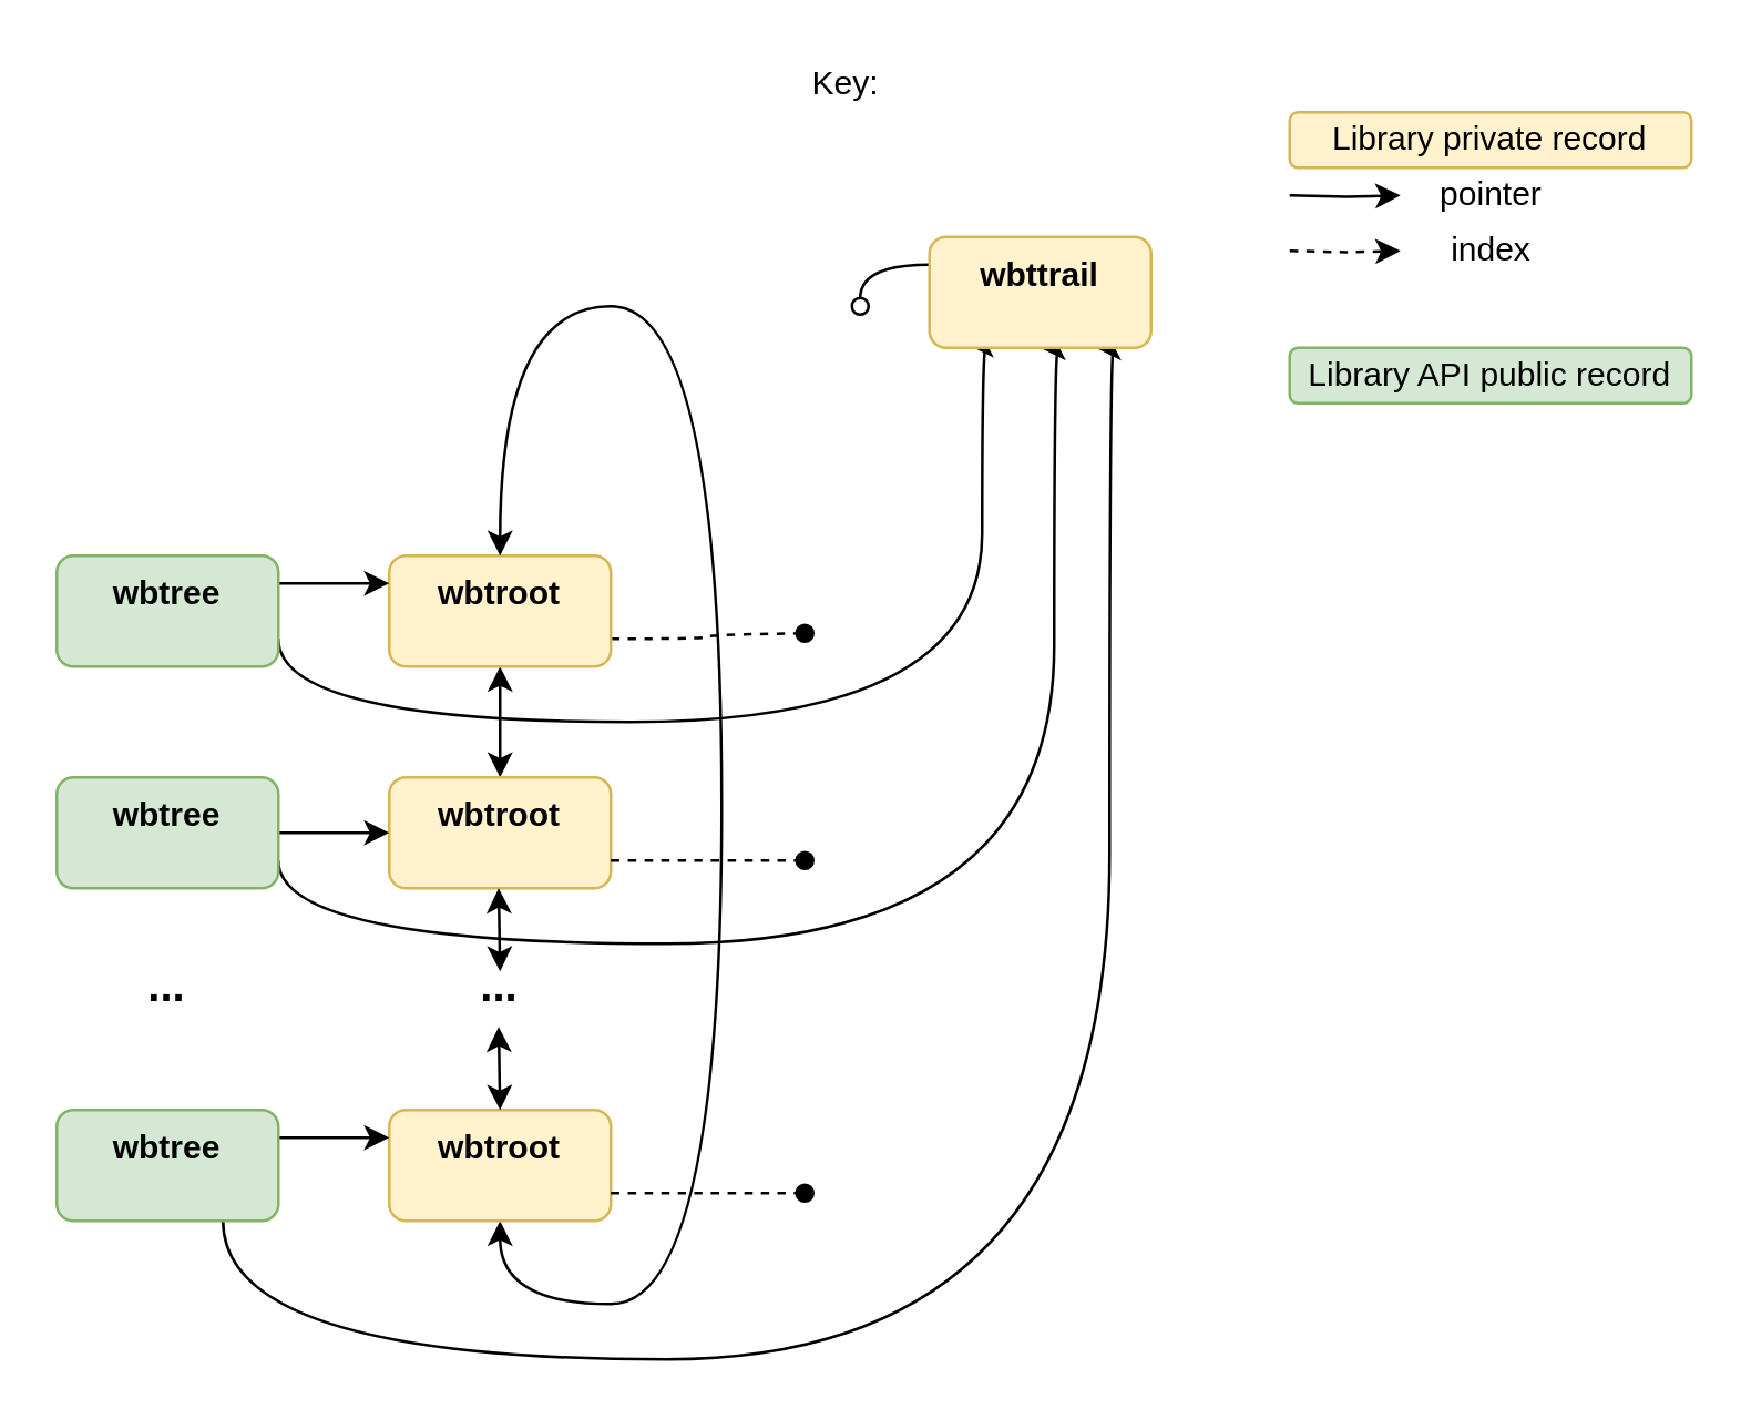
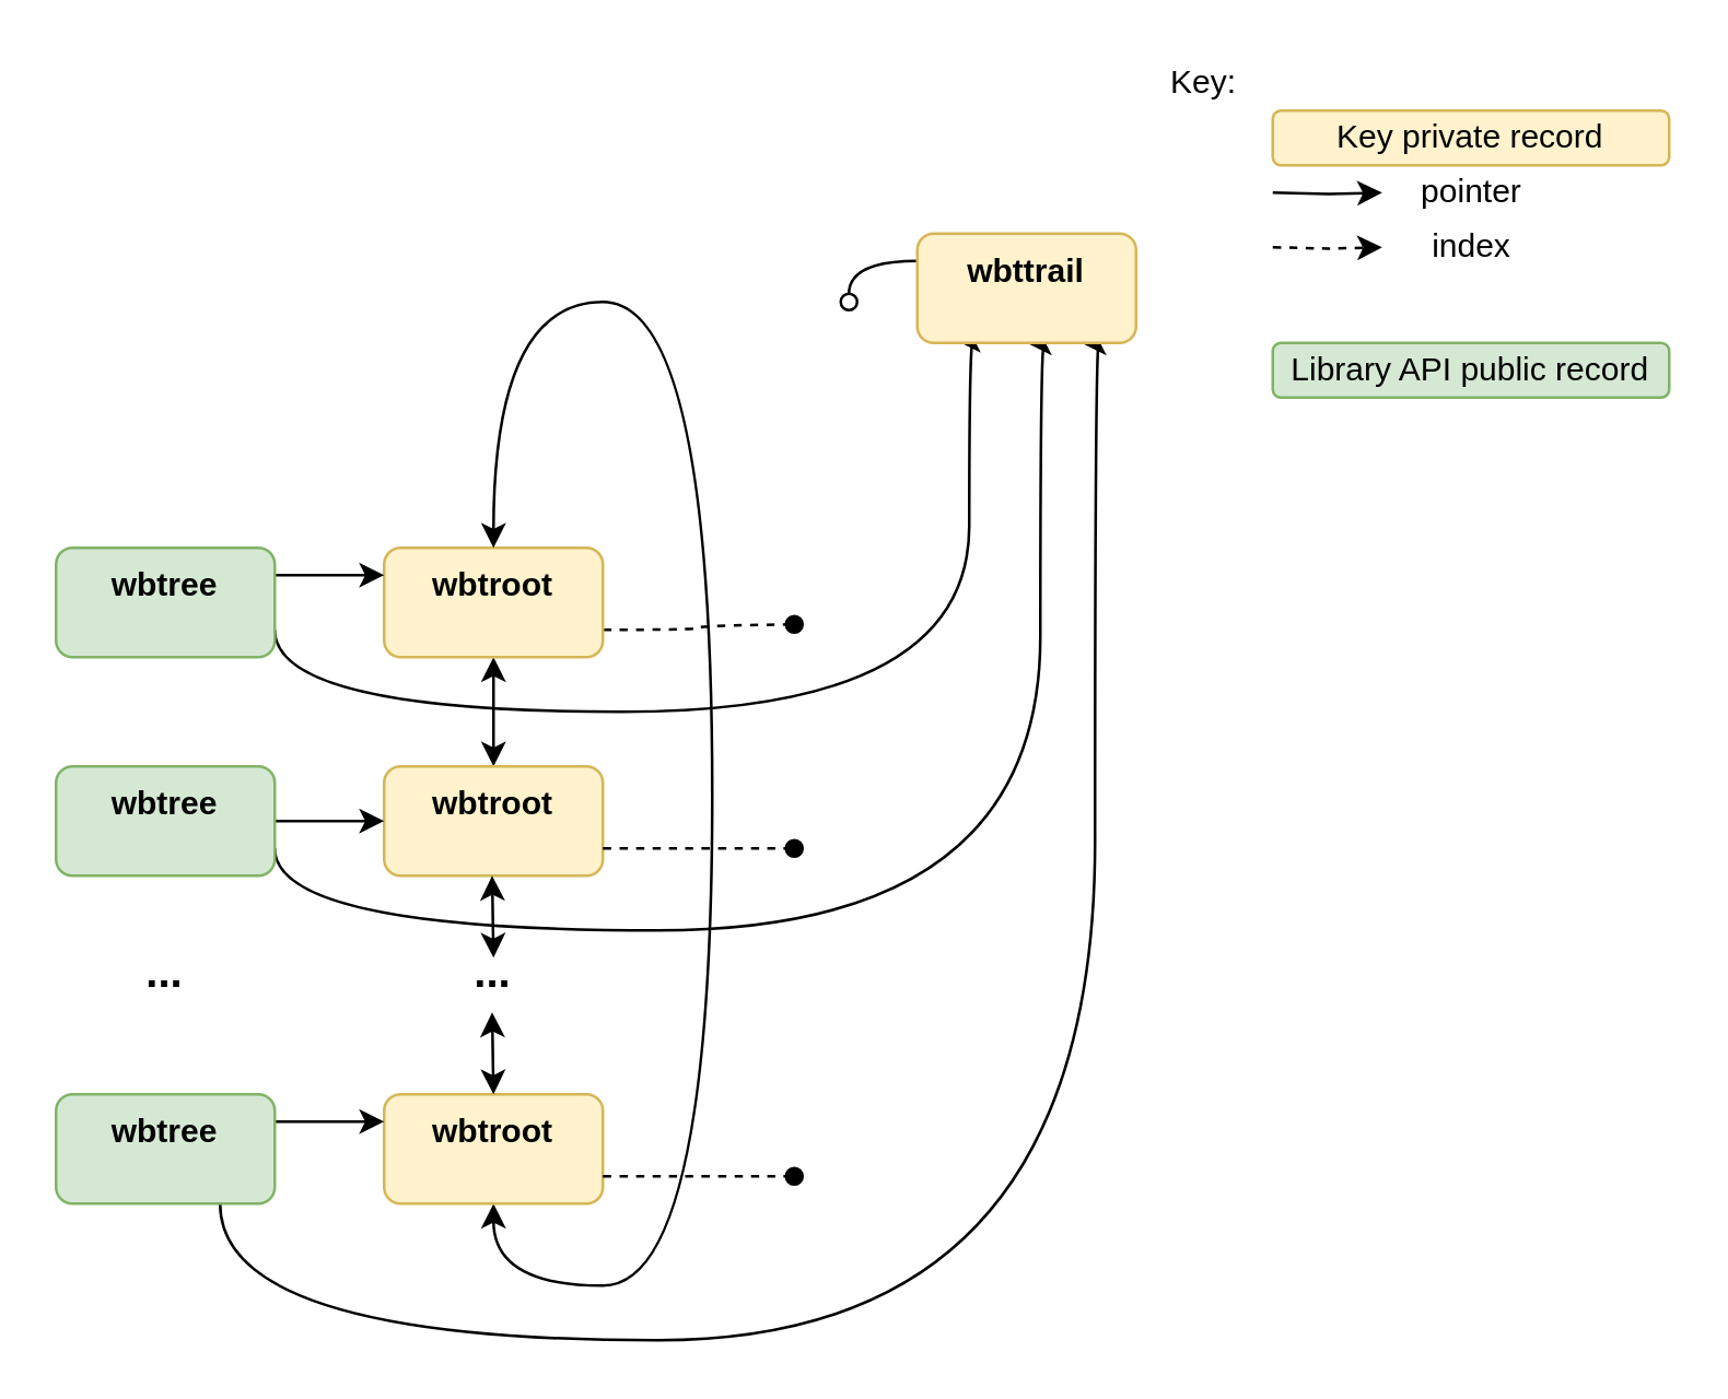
  <mxCell id="0" />
  <mxCell id="1" parent="0" />
  <mxCell id="2" style="edgeStyle=orthogonalEdgeStyle;curved=1;rounded=0;orthogonalLoop=1;jettySize=auto;html=1;startArrow=classic;startFill=1;exitX=0.5;exitY=1;exitDx=0;exitDy=0;entryX=0.5;entryY=0;entryDx=0;entryDy=0;" parent="1" source="5" target="7" edge="1"><mxGeometry relative="1" as="geometry"><mxPoint x="250" y="270" as="targetPoint" /></mxGeometry></mxCell>
  <mxCell id="3" style="edgeStyle=orthogonalEdgeStyle;curved=1;rounded=0;orthogonalLoop=1;jettySize=auto;html=1;entryX=0.175;entryY=0.975;entryDx=0;entryDy=0;entryPerimeter=0;fontSize=16;startArrow=none;startFill=0;exitX=1;exitY=0.75;exitDx=0;exitDy=0;" parent="1" source="19" target="15" edge="1"><mxGeometry relative="1" as="geometry"><Array as="points"><mxPoint x="100" y="260" /><mxPoint x="354" y="260" /></Array></mxGeometry></mxCell>
  <mxCell id="4" style="edgeStyle=orthogonalEdgeStyle;curved=1;rounded=0;orthogonalLoop=1;jettySize=auto;html=1;fontSize=12;startArrow=none;startFill=0;exitX=1;exitY=0.75;exitDx=0;exitDy=0;dashed=1;endArrow=oval;endFill=1;" parent="1" source="5" edge="1"><mxGeometry relative="1" as="geometry"><mxPoint x="290" y="228" as="targetPoint" /></mxGeometry></mxCell>
  <mxCell id="5" value="&lt;b&gt;wbtroot&lt;/b&gt;" style="rounded=1;whiteSpace=wrap;html=1;shadow=0;glass=0;sketch=0;verticalAlign=top;fillColor=#fff2cc;strokeColor=#d6b656;" parent="1" vertex="1"><mxGeometry x="140" y="200" width="80" height="40" as="geometry" /></mxCell>
  <mxCell id="6" style="edgeStyle=orthogonalEdgeStyle;curved=1;rounded=0;orthogonalLoop=1;jettySize=auto;html=1;entryX=0.5;entryY=1;entryDx=0;entryDy=0;fontSize=16;startArrow=none;startFill=0;exitX=1;exitY=0.75;exitDx=0;exitDy=0;" parent="1" source="17" target="15" edge="1"><mxGeometry relative="1" as="geometry"><Array as="points"><mxPoint x="100" y="340" /><mxPoint x="380" y="340" /></Array></mxGeometry></mxCell>
  <mxCell id="7" value="&lt;b&gt;wbtroot&lt;/b&gt;" style="rounded=1;whiteSpace=wrap;html=1;shadow=0;glass=0;sketch=0;verticalAlign=top;fillColor=#fff2cc;strokeColor=#d6b656;" parent="1" vertex="1"><mxGeometry x="140" y="280" width="80" height="40" as="geometry" /></mxCell>
  <mxCell id="8" style="edgeStyle=orthogonalEdgeStyle;curved=1;rounded=0;orthogonalLoop=1;jettySize=auto;html=1;entryX=0.5;entryY=0;entryDx=0;entryDy=0;startArrow=classic;startFill=1;exitX=0.5;exitY=1;exitDx=0;exitDy=0;" parent="1" source="10" target="5" edge="1"><mxGeometry relative="1" as="geometry"><mxPoint x="180" y="430" as="sourcePoint" /><Array as="points"><mxPoint x="180" y="470" /><mxPoint x="260" y="470" /><mxPoint x="260" y="110" /><mxPoint x="180" y="110" /></Array><mxPoint x="20" y="130" as="targetPoint" /></mxGeometry></mxCell>
  <mxCell id="9" style="edgeStyle=orthogonalEdgeStyle;curved=1;rounded=0;orthogonalLoop=1;jettySize=auto;html=1;entryX=0.75;entryY=1;entryDx=0;entryDy=0;fontSize=16;startArrow=none;startFill=0;exitX=0.75;exitY=1;exitDx=0;exitDy=0;" parent="1" source="21" target="15" edge="1"><mxGeometry relative="1" as="geometry"><Array as="points"><mxPoint x="80" y="490" /><mxPoint x="400" y="490" /></Array></mxGeometry></mxCell>
  <mxCell id="10" value="&lt;b&gt;wbtroot&lt;/b&gt;" style="rounded=1;whiteSpace=wrap;html=1;shadow=0;glass=0;sketch=0;verticalAlign=top;fillColor=#fff2cc;strokeColor=#d6b656;" parent="1" vertex="1"><mxGeometry x="140" y="400" width="80" height="40" as="geometry" /></mxCell>
  <mxCell id="11" style="edgeStyle=orthogonalEdgeStyle;curved=1;rounded=0;orthogonalLoop=1;jettySize=auto;html=1;startArrow=classic;startFill=1;exitX=0.5;exitY=1;exitDx=0;exitDy=0;" parent="1" edge="1"><mxGeometry relative="1" as="geometry"><mxPoint x="180" y="350" as="targetPoint" /><mxPoint x="179.5" y="320" as="sourcePoint" /></mxGeometry></mxCell>
  <mxCell id="12" style="edgeStyle=orthogonalEdgeStyle;curved=1;rounded=0;orthogonalLoop=1;jettySize=auto;html=1;startArrow=classic;startFill=1;exitX=0.5;exitY=1;exitDx=0;exitDy=0;" parent="1" edge="1"><mxGeometry relative="1" as="geometry"><mxPoint x="180" y="400" as="targetPoint" /><mxPoint x="179.5" y="370" as="sourcePoint" /></mxGeometry></mxCell>
  <mxCell id="13" value="&lt;b&gt;&lt;font style=&quot;font-size: 16px&quot;&gt;...&lt;/font&gt;&lt;/b&gt;" style="text;html=1;strokeColor=none;fillColor=none;align=center;verticalAlign=middle;whiteSpace=wrap;rounded=0;shadow=0;glass=0;sketch=0;" parent="1" vertex="1"><mxGeometry x="150" y="340" width="60" height="30" as="geometry" /></mxCell>
  <mxCell id="14" style="edgeStyle=orthogonalEdgeStyle;curved=1;rounded=0;orthogonalLoop=1;jettySize=auto;html=1;fontSize=16;startArrow=none;startFill=0;exitX=0;exitY=0.25;exitDx=0;exitDy=0;endArrow=oval;endFill=0;" parent="1" source="15" edge="1"><mxGeometry relative="1" as="geometry"><mxPoint x="310" y="110" as="targetPoint" /></mxGeometry></mxCell>
  <mxCell id="15" value="&lt;b&gt;wbttrail&lt;/b&gt;" style="rounded=1;whiteSpace=wrap;html=1;shadow=0;glass=0;sketch=0;verticalAlign=top;fillColor=#fff2cc;strokeColor=#d6b656;" parent="1" vertex="1"><mxGeometry x="335" y="85" width="80" height="40" as="geometry" /></mxCell>
  <mxCell id="16" value="" style="edgeStyle=orthogonalEdgeStyle;curved=1;rounded=0;orthogonalLoop=1;jettySize=auto;html=1;fontSize=16;startArrow=none;startFill=0;exitX=1;exitY=0.5;exitDx=0;exitDy=0;" parent="1" source="17" edge="1"><mxGeometry relative="1" as="geometry"><mxPoint x="140" y="300" as="targetPoint" /></mxGeometry></mxCell>
  <mxCell id="17" value="&lt;b&gt;wbtree&lt;/b&gt;" style="rounded=1;whiteSpace=wrap;html=1;shadow=0;glass=0;sketch=0;verticalAlign=top;fillColor=#d5e8d4;strokeColor=#82b366;" parent="1" vertex="1"><mxGeometry x="20" y="280" width="80" height="40" as="geometry" /></mxCell>
  <mxCell id="18" value="" style="edgeStyle=orthogonalEdgeStyle;curved=1;rounded=0;orthogonalLoop=1;jettySize=auto;html=1;fontSize=16;startArrow=none;startFill=0;exitX=1;exitY=0.25;exitDx=0;exitDy=0;" parent="1" source="19" edge="1"><mxGeometry relative="1" as="geometry"><mxPoint x="140" y="210" as="targetPoint" /></mxGeometry></mxCell>
  <mxCell id="19" value="&lt;b&gt;wbtree&lt;/b&gt;" style="rounded=1;whiteSpace=wrap;html=1;shadow=0;glass=0;sketch=0;verticalAlign=top;fillColor=#d5e8d4;strokeColor=#82b366;" parent="1" vertex="1"><mxGeometry x="20" y="200" width="80" height="40" as="geometry" /></mxCell>
  <mxCell id="20" value="" style="edgeStyle=orthogonalEdgeStyle;curved=1;rounded=0;orthogonalLoop=1;jettySize=auto;html=1;fontSize=16;startArrow=none;startFill=0;exitX=1;exitY=0.25;exitDx=0;exitDy=0;" parent="1" source="21" edge="1"><mxGeometry relative="1" as="geometry"><mxPoint x="140" y="410" as="targetPoint" /></mxGeometry></mxCell>
  <mxCell id="21" value="&lt;b&gt;wbtree&lt;/b&gt;" style="rounded=1;whiteSpace=wrap;html=1;shadow=0;glass=0;sketch=0;verticalAlign=top;fillColor=#d5e8d4;strokeColor=#82b366;" parent="1" vertex="1"><mxGeometry x="20" y="400" width="80" height="40" as="geometry" /></mxCell>
  <mxCell id="22" value="&lt;b&gt;&lt;font style=&quot;font-size: 16px&quot;&gt;...&lt;/font&gt;&lt;/b&gt;" style="text;html=1;strokeColor=none;fillColor=none;align=center;verticalAlign=middle;whiteSpace=wrap;rounded=0;shadow=0;glass=0;sketch=0;" parent="1" vertex="1"><mxGeometry x="30" y="340" width="60" height="30" as="geometry" /></mxCell>
  <mxCell id="23" style="edgeStyle=orthogonalEdgeStyle;curved=1;rounded=0;orthogonalLoop=1;jettySize=auto;html=1;fontSize=12;startArrow=none;startFill=0;exitX=1;exitY=0.75;exitDx=0;exitDy=0;dashed=1;endArrow=oval;endFill=1;" parent="1" source="7" edge="1"><mxGeometry relative="1" as="geometry"><mxPoint x="230" y="240" as="sourcePoint" /><mxPoint x="290" y="310" as="targetPoint" /></mxGeometry></mxCell>
  <mxCell id="24" style="edgeStyle=orthogonalEdgeStyle;curved=1;rounded=0;orthogonalLoop=1;jettySize=auto;html=1;fontSize=12;startArrow=none;startFill=0;exitX=1;exitY=0.75;exitDx=0;exitDy=0;dashed=1;endArrow=oval;endFill=1;" parent="1" source="10" edge="1"><mxGeometry relative="1" as="geometry"><mxPoint x="230" y="320" as="sourcePoint" /><mxPoint x="290" y="430" as="targetPoint" /></mxGeometry></mxCell>
  <mxCell id="25" value="Library API public record" style="rounded=1;whiteSpace=wrap;html=1;shadow=0;glass=0;sketch=0;fontSize=12;fillColor=#d5e8d4;strokeColor=#82b366;" parent="1" vertex="1"><mxGeometry x="465" y="125" width="145" height="20" as="geometry" /></mxCell>
- <mxCell id="26" value="Library private record" style="rounded=1;whiteSpace=wrap;html=1;shadow=0;glass=0;sketch=0;fontSize=12;fillColor=#fff2cc;strokeColor=#d6b656;" parent="1" vertex="1"><mxGeometry x="465" y="40" width="145" height="20" as="geometry" /></mxCell>
+ <mxCell id="26" value="Key private record" style="rounded=1;whiteSpace=wrap;html=1;shadow=0;glass=0;sketch=0;fontSize=12;fillColor=#fff2cc;strokeColor=#d6b656;" parent="1" vertex="1"><mxGeometry x="465" y="40" width="145" height="20" as="geometry" /></mxCell>
  <mxCell id="27" value="" style="edgeStyle=orthogonalEdgeStyle;curved=1;rounded=0;orthogonalLoop=1;jettySize=auto;html=1;fontSize=16;startArrow=none;startFill=0;exitX=1;exitY=0.5;exitDx=0;exitDy=0;" parent="1" edge="1"><mxGeometry relative="1" as="geometry"><mxPoint x="465" y="70" as="sourcePoint" /><mxPoint x="505" y="70" as="targetPoint" /></mxGeometry></mxCell>
  <mxCell id="28" value="" style="edgeStyle=orthogonalEdgeStyle;curved=1;rounded=0;orthogonalLoop=1;jettySize=auto;html=1;fontSize=16;startArrow=none;startFill=0;exitX=1;exitY=0.5;exitDx=0;exitDy=0;dashed=1;" parent="1" edge="1"><mxGeometry relative="1" as="geometry"><mxPoint x="465" y="90" as="sourcePoint" /><mxPoint x="505" y="90" as="targetPoint" /></mxGeometry></mxCell>
  <mxCell id="29" value="pointer" style="text;html=1;strokeColor=none;fillColor=none;align=center;verticalAlign=middle;whiteSpace=wrap;rounded=0;shadow=0;glass=0;sketch=0;fontSize=12;" parent="1" vertex="1"><mxGeometry x="507.5" y="60" width="60" height="20" as="geometry" /></mxCell>
  <mxCell id="30" value="index" style="text;html=1;strokeColor=none;fillColor=none;align=center;verticalAlign=middle;whiteSpace=wrap;rounded=0;shadow=0;glass=0;sketch=0;fontSize=12;" parent="1" vertex="1"><mxGeometry x="507.5" y="80" width="60" height="20" as="geometry" /></mxCell>
- <mxCell id="31" value="Key:" style="text;html=1;strokeColor=none;fillColor=none;align=center;verticalAlign=middle;whiteSpace=wrap;rounded=0;shadow=0;glass=0;sketch=0;fontSize=12;" parent="1" vertex="1"><mxGeometry x="280" y="20" width="50" height="20" as="geometry" /></mxCell>
+ <mxCell id="31" value="Key:" style="text;html=1;strokeColor=none;fillColor=none;align=center;verticalAlign=middle;whiteSpace=wrap;rounded=0;shadow=0;glass=0;sketch=0;fontSize=12;" parent="1" vertex="1"><mxGeometry x="415" y="20" width="50" height="20" as="geometry" /></mxCell>
